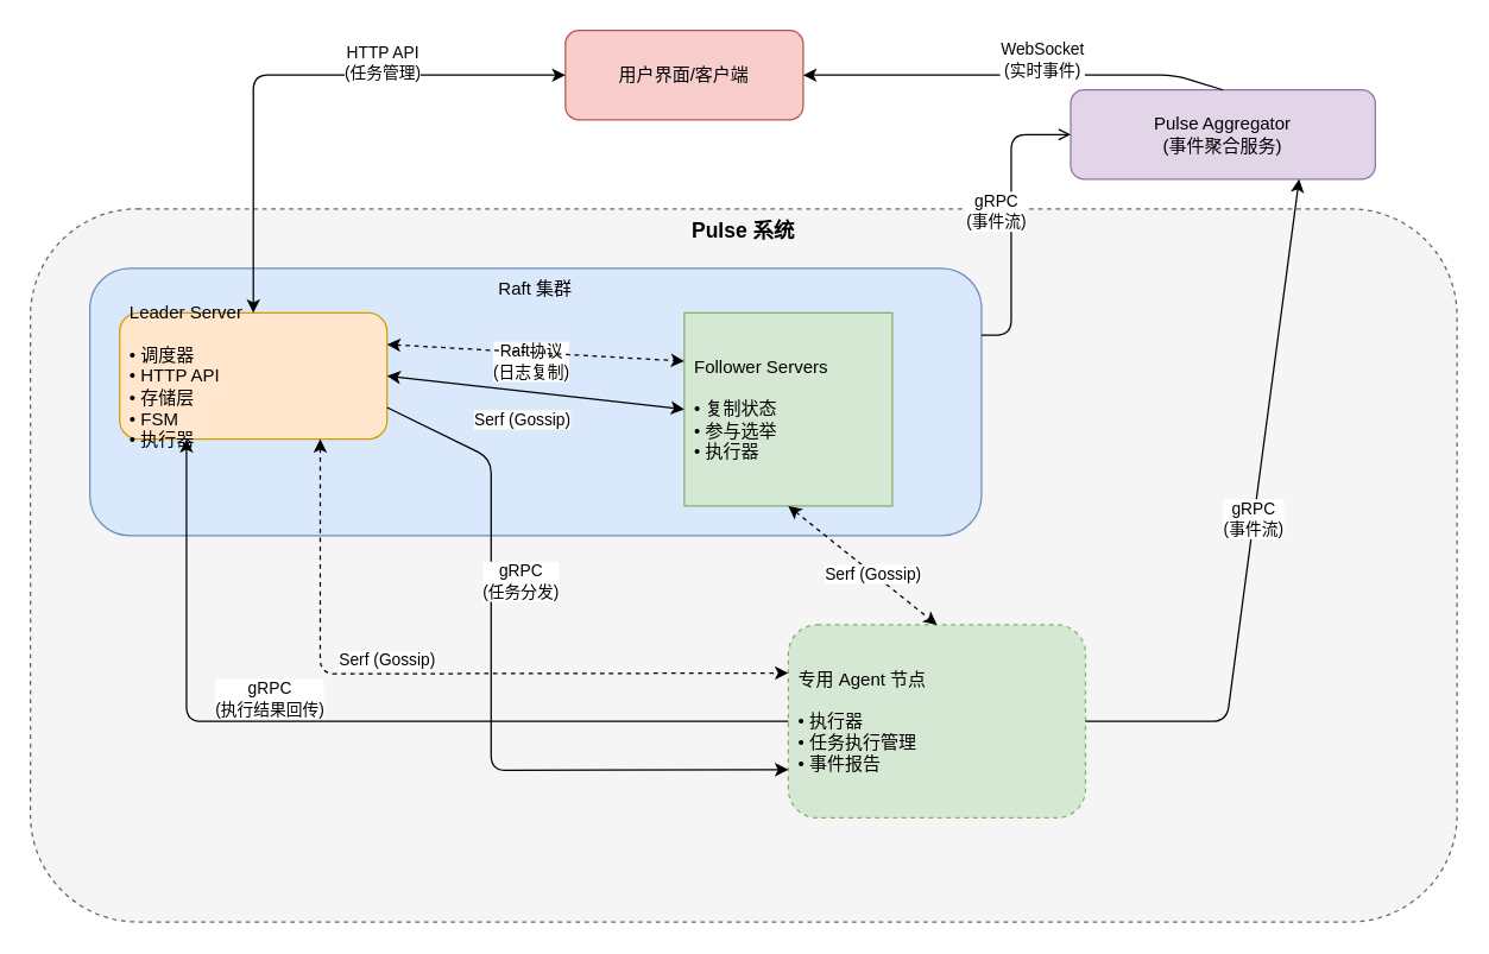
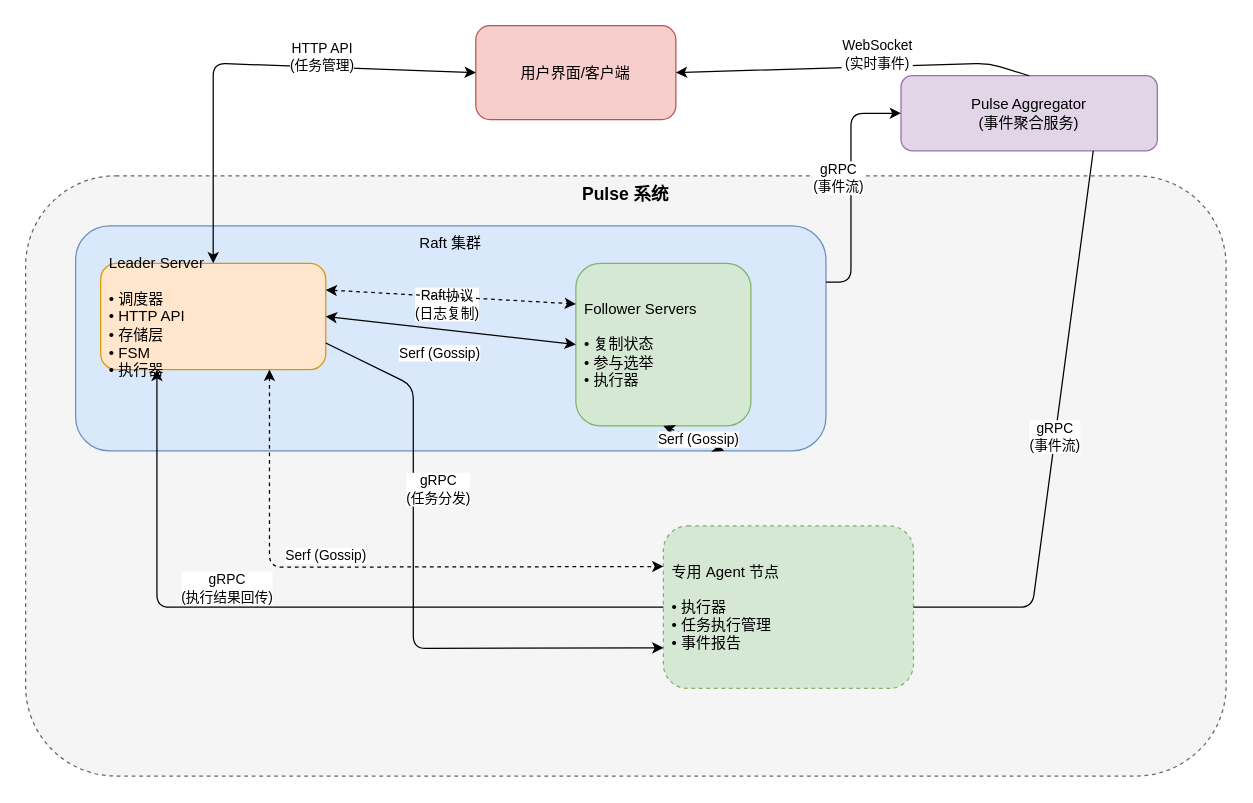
  <mxCell id="0" />
  <mxCell id="1" parent="0" />
- <mxCell id="2" value="用户界面/客户端" style="rounded=1;whiteSpace=wrap;html=1;fillColor=#f8cecc;strokeColor=#b85450;" vertex="1" parent="1"><mxGeometry x="380" y="20" width="160" height="60" as="geometry" /></mxCell>
+ <mxCell id="2" value="用户界面/客户端" style="rounded=1;whiteSpace=wrap;html=1;fillColor=#f8cecc;strokeColor=#b85450;" vertex="1" parent="1"><mxGeometry x="380" y="20" width="160" height="75" as="geometry" /></mxCell>
  <mxCell id="3" value="Pulse 系统" style="rounded=1;whiteSpace=wrap;html=1;fillColor=#f5f5f5;strokeColor=#666666;verticalAlign=top;fontStyle=1;fontSize=14;dashed=1;" vertex="1" parent="1"><mxGeometry x="20" y="140" width="960" height="480" as="geometry" /></mxCell>
  <mxCell id="4" value="Pulse Aggregator&#10;(事件聚合服务)" style="rounded=1;whiteSpace=wrap;html=1;fillColor=#e1d5e7;strokeColor=#9673a6;" vertex="1" parent="1"><mxGeometry x="720" y="60" width="205" height="60" as="geometry" /></mxCell>
  <mxCell id="5" value="Raft 集群" style="rounded=1;whiteSpace=wrap;html=1;fillColor=#dae8fc;strokeColor=#6c8ebf;verticalAlign=top;align=center;" vertex="1" parent="1"><mxGeometry x="60" y="180" width="600" height="180" as="geometry" /></mxCell>
  <mxCell id="6" value="Leader Server&lt;br&gt;&lt;br&gt;• 调度器&lt;br&gt;• HTTP API&lt;br&gt;• 存储层&lt;br&gt;• FSM&lt;br&gt;• 执行器" style="rounded=1;whiteSpace=wrap;html=1;fillColor=#ffe6cc;strokeColor=#d79b00;align=left;spacingLeft=5;" vertex="1" parent="1"><mxGeometry x="80" y="210" width="180" height="85" as="geometry" /></mxCell>
- <mxCell id="7" value="Follower Servers&lt;br&gt;&lt;br&gt;• 复制状态&lt;br&gt;• 参与选举&lt;br&gt;• 执行器" style="whiteSpace=wrap;html=1;fillColor=#d5e8d4;strokeColor=#82b366;align=left;spacingLeft=5;rounded=0;" vertex="1" parent="1"><mxGeometry x="460" y="210" width="140" height="130" as="geometry" /></mxCell>
+ <mxCell id="7" value="Follower Servers&lt;br&gt;&lt;br&gt;• 复制状态&lt;br&gt;• 参与选举&lt;br&gt;• 执行器" style="rounded=1;whiteSpace=wrap;html=1;fillColor=#d5e8d4;strokeColor=#82b366;align=left;spacingLeft=5;" vertex="1" parent="1"><mxGeometry x="460" y="210" width="140" height="130" as="geometry" /></mxCell>
  <mxCell id="8" value="专用 Agent 节点&lt;br&gt;&lt;br&gt;• 执行器&lt;br&gt;• 任务执行管理&lt;br&gt;• 事件报告" style="rounded=1;whiteSpace=wrap;html=1;fillColor=#d5e8d4;strokeColor=#82b366;align=left;spacingLeft=5;dashed=1;" vertex="1" parent="1"><mxGeometry x="530" y="420" width="200" height="130" as="geometry" /></mxCell>
  <mxCell id="9" value="HTTP API&#10;(任务管理)" style="endArrow=classic;startArrow=classic;html=1;exitX=0;exitY=0.5;exitDx=0;exitDy=0;entryX=0.5;entryY=0;entryDx=0;entryDy=0;" edge="1" parent="1" source="2" target="6"><mxGeometry x="-0.335" y="-8" width="50" height="50" relative="1" as="geometry"><mxPoint x="370" y="390" as="sourcePoint" /><mxPoint x="420" y="340" as="targetPoint" /><Array as="points"><mxPoint x="170" y="50" /></Array><mxPoint as="offset" /></mxGeometry></mxCell>
  <mxCell id="10" value="WebSocket&#10;(实时事件)" style="endArrow=classic;html=1;exitX=0.5;exitY=0;exitDx=0;exitDy=0;entryX=1;entryY=0.5;entryDx=0;entryDy=0;" edge="1" parent="1" source="4" target="2"><mxGeometry x="-0.136" y="-10" width="50" height="50" relative="1" as="geometry"><mxPoint x="370" y="390" as="sourcePoint" /><mxPoint x="420" y="340" as="targetPoint" /><Array as="points"><mxPoint x="790" y="50" /></Array><mxPoint as="offset" /></mxGeometry></mxCell>
  <mxCell id="11" value="Raft协议&#10;(日志复制)" style="endArrow=classic;startArrow=classic;html=1;exitX=1;exitY=0.5;exitDx=0;exitDy=0;entryX=0;entryY=0.5;entryDx=0;entryDy=0;" edge="1" parent="1" source="6" target="7"><mxGeometry x="-0.053" y="20" width="50" height="50" relative="1" as="geometry"><mxPoint x="370" y="390" as="sourcePoint" /><mxPoint x="420" y="340" as="targetPoint" /><mxPoint as="offset" /></mxGeometry></mxCell>
  <mxCell id="12" value="Serf (Gossip)" style="endArrow=classic;startArrow=classic;html=1;exitX=1;exitY=0.25;exitDx=0;exitDy=0;entryX=0;entryY=0.25;entryDx=0;entryDy=0;dashed=1;" edge="1" parent="1" source="6" target="7"><mxGeometry x="-0.06" y="-45" width="50" height="50" relative="1" as="geometry"><mxPoint x="370" y="390" as="sourcePoint" /><mxPoint x="420" y="340" as="targetPoint" /><mxPoint y="1" as="offset" /></mxGeometry></mxCell>
  <mxCell id="13" value="Serf (Gossip)" style="endArrow=classic;startArrow=classic;html=1;exitX=0.75;exitY=1;exitDx=0;exitDy=0;entryX=0;entryY=0.25;entryDx=0;entryDy=0;dashed=1;" edge="1" parent="1" source="6" target="8"><mxGeometry x="-0.14" y="9" width="50" height="50" relative="1" as="geometry"><mxPoint x="370" y="390" as="sourcePoint" /><mxPoint x="420" y="340" as="targetPoint" /><Array as="points"><mxPoint x="215" y="453" /></Array><mxPoint as="offset" /></mxGeometry></mxCell>
- <mxCell id="14" value="Serf (Gossip)" style="endArrow=classic;startArrow=classic;html=1;exitX=0.5;exitY=1;exitDx=0;exitDy=0;entryX=0.5;entryY=0;entryDx=0;entryDy=0;dashed=1;" edge="1" parent="1" source="7" target="8"><mxGeometry x="0.143" width="50" height="50" relative="1" as="geometry"><mxPoint x="370" y="390" as="sourcePoint" /><mxPoint x="420" y="340" as="targetPoint" /><mxPoint as="offset" /></mxGeometry></mxCell>
+ <mxCell id="14" value="Serf (Gossip)" style="endArrow=classic;startArrow=classic;html=1;exitX=0.5;exitY=1;exitDx=0;exitDy=0;dashed=1;" edge="1" parent="1" source="7" target="5"><mxGeometry x="0.143" width="50" height="50" relative="1" as="geometry"><mxPoint x="370" y="390" as="sourcePoint" /><mxPoint x="420" y="340" as="targetPoint" /><mxPoint as="offset" /></mxGeometry></mxCell>
  <mxCell id="15" value="gRPC&#10;(任务分发)" style="endArrow=classic;html=1;exitX=1;exitY=0.75;exitDx=0;exitDy=0;entryX=0;entryY=0.75;entryDx=0;entryDy=0;" edge="1" parent="1" source="6" target="8"><mxGeometry x="-0.339" y="20" width="50" height="50" relative="1" as="geometry"><mxPoint x="370" y="390" as="sourcePoint" /><mxPoint x="420" y="340" as="targetPoint" /><Array as="points"><mxPoint x="330" y="308" /><mxPoint x="330" y="518" /></Array><mxPoint as="offset" /></mxGeometry></mxCell>
  <mxCell id="16" value="gRPC&#10;(执行结果回传)" style="endArrow=classic;html=1;exitX=0;exitY=0.5;exitDx=0;exitDy=0;entryX=0.25;entryY=1;entryDx=0;entryDy=0;" edge="1" parent="1" source="8" target="6"><mxGeometry x="0.174" y="-15" width="50" height="50" relative="1" as="geometry"><mxPoint x="370" y="390" as="sourcePoint" /><mxPoint x="420" y="340" as="targetPoint" /><Array as="points"><mxPoint x="125" y="485" /></Array><mxPoint as="offset" /></mxGeometry></mxCell>
- <mxCell id="17" value="gRPC&#10;(事件流)" style="endArrow=open;html=1;exitX=1;exitY=0.25;exitDx=0;exitDy=0;entryX=0;entryY=0.5;entryDx=0;entryDy=0;" edge="1" parent="1" source="5" target="4"><mxGeometry x="0.059" y="10" width="50" height="50" relative="1" as="geometry"><mxPoint x="370" y="390" as="sourcePoint" /><mxPoint x="420" y="340" as="targetPoint" /><Array as="points"><mxPoint x="680" y="225" /><mxPoint x="680" y="90" /></Array><mxPoint as="offset" /></mxGeometry></mxCell>
- <mxCell id="18" value="gRPC&#10;(事件流)" style="endArrow=classic;html=1;exitX=1;exitY=0.5;exitDx=0;exitDy=0;entryX=0.75;entryY=1;entryDx=0;entryDy=0;" edge="1" parent="1" source="8" target="4"><mxGeometry width="50" height="50" relative="1" as="geometry"><mxPoint x="370" y="390" as="sourcePoint" /><mxPoint x="420" y="340" as="targetPoint" /><Array as="points"><mxPoint x="825" y="485" /></Array></mxGeometry></mxCell>
+ <mxCell id="17" value="gRPC&#10;(事件流)" style="endArrow=classic;html=1;exitX=1;exitY=0.25;exitDx=0;exitDy=0;entryX=0;entryY=0.5;entryDx=0;entryDy=0;" edge="1" parent="1" source="5" target="4"><mxGeometry x="0.059" y="10" width="50" height="50" relative="1" as="geometry"><mxPoint x="370" y="390" as="sourcePoint" /><mxPoint x="420" y="340" as="targetPoint" /><Array as="points"><mxPoint x="680" y="225" /><mxPoint x="680" y="90" /></Array><mxPoint as="offset" /></mxGeometry></mxCell>
+ <mxCell id="18" value="gRPC&#10;(事件流)" style="endArrow=none;html=1;exitX=1;exitY=0.5;exitDx=0;exitDy=0;entryX=0.75;entryY=1;entryDx=0;entryDy=0;" edge="1" parent="1" source="8" target="4"><mxGeometry width="50" height="50" relative="1" as="geometry"><mxPoint x="370" y="390" as="sourcePoint" /><mxPoint x="420" y="340" as="targetPoint" /><Array as="points"><mxPoint x="825" y="485" /></Array></mxGeometry></mxCell>
